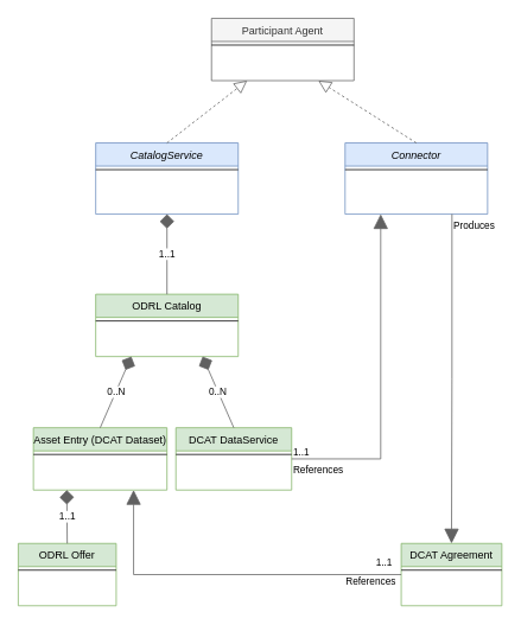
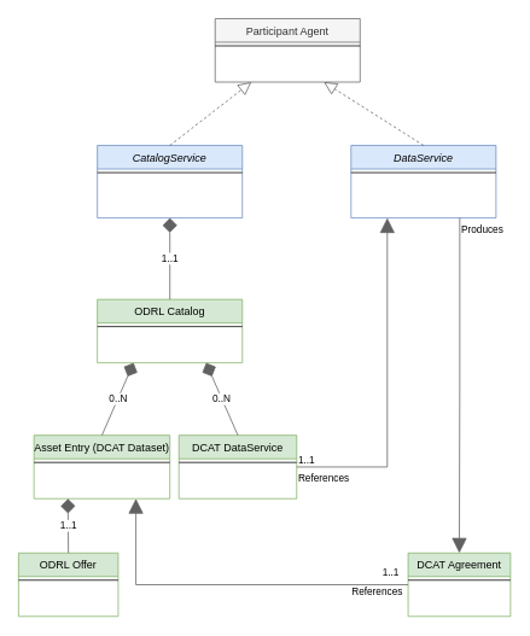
  <mxCell id="0" />
  <mxCell id="1" parent="0" />
  <mxCell id="2" value="CatalogService" style="swimlane;fontStyle=2;align=center;verticalAlign=top;childLayout=stackLayout;horizontal=1;startSize=26;horizontalStack=0;resizeParent=1;resizeLast=0;collapsible=1;marginBottom=0;rounded=0;shadow=0;strokeWidth=1;fillColor=#dae8fc;strokeColor=#6c8ebf;" parent="1" vertex="1"><mxGeometry x="107" y="160" width="160" height="80" as="geometry"><mxRectangle x="230" y="140" width="160" height="26" as="alternateBounds" /></mxGeometry></mxCell>
  <mxCell id="3" value="" style="line;html=1;strokeWidth=1;align=left;verticalAlign=middle;spacingTop=-1;spacingLeft=3;spacingRight=3;rotatable=0;labelPosition=right;points=[];portConstraint=eastwest;" parent="2" vertex="1"><mxGeometry y="26" width="160" height="8" as="geometry" /></mxCell>
  <mxCell id="4" value="ODRL Catalog" style="swimlane;fontStyle=0;align=center;verticalAlign=top;childLayout=stackLayout;horizontal=1;startSize=26;horizontalStack=0;resizeParent=1;resizeLast=0;collapsible=1;marginBottom=0;rounded=0;shadow=0;strokeWidth=1;fillColor=#d5e8d4;strokeColor=#82b366;" parent="1" vertex="1"><mxGeometry x="107" y="330" width="160" height="70" as="geometry"><mxRectangle x="340" y="380" width="170" height="26" as="alternateBounds" /></mxGeometry></mxCell>
  <mxCell id="5" value="" style="line;html=1;strokeWidth=1;align=left;verticalAlign=middle;spacingTop=-1;spacingLeft=3;spacingRight=3;rotatable=0;labelPosition=right;points=[];portConstraint=eastwest;" parent="4" vertex="1"><mxGeometry y="26" width="160" height="8" as="geometry" /></mxCell>
  <mxCell id="6" value="Asset Entry (DCAT Dataset)" style="swimlane;fontStyle=0;align=center;verticalAlign=top;childLayout=stackLayout;horizontal=1;startSize=26;horizontalStack=0;resizeParent=1;resizeLast=0;collapsible=1;marginBottom=0;rounded=0;shadow=0;strokeWidth=1;fillColor=#d5e8d4;strokeColor=#82b366;" vertex="1" parent="1"><mxGeometry x="37" y="480" width="150" height="70" as="geometry"><mxRectangle x="340" y="380" width="170" height="26" as="alternateBounds" /></mxGeometry></mxCell>
  <mxCell id="7" value="" style="line;html=1;strokeWidth=1;align=left;verticalAlign=middle;spacingTop=-1;spacingLeft=3;spacingRight=3;rotatable=0;labelPosition=right;points=[];portConstraint=eastwest;" vertex="1" parent="6"><mxGeometry y="26" width="150" height="8" as="geometry" /></mxCell>
  <mxCell id="8" value="DCAT DataService" style="swimlane;fontStyle=0;align=center;verticalAlign=top;childLayout=stackLayout;horizontal=1;startSize=26;horizontalStack=0;resizeParent=1;resizeLast=0;collapsible=1;marginBottom=0;rounded=0;shadow=0;strokeWidth=1;fillColor=#d5e8d4;strokeColor=#82b366;" vertex="1" parent="1"><mxGeometry x="197" y="480" width="130" height="70" as="geometry"><mxRectangle x="340" y="380" width="170" height="26" as="alternateBounds" /></mxGeometry></mxCell>
  <mxCell id="9" value="" style="line;html=1;strokeWidth=1;align=left;verticalAlign=middle;spacingTop=-1;spacingLeft=3;spacingRight=3;rotatable=0;labelPosition=right;points=[];portConstraint=eastwest;" vertex="1" parent="8"><mxGeometry y="26" width="130" height="8" as="geometry" /></mxCell>
- <mxCell id="10" value="Connector" style="swimlane;fontStyle=2;align=center;verticalAlign=top;childLayout=stackLayout;horizontal=1;startSize=26;horizontalStack=0;resizeParent=1;resizeLast=0;collapsible=1;marginBottom=0;rounded=0;shadow=0;strokeWidth=1;fillColor=#dae8fc;strokeColor=#6c8ebf;" vertex="1" parent="1"><mxGeometry x="387" y="160" width="160" height="80" as="geometry"><mxRectangle x="230" y="140" width="160" height="26" as="alternateBounds" /></mxGeometry></mxCell>
+ <mxCell id="10" value="DataService" style="swimlane;fontStyle=2;align=center;verticalAlign=top;childLayout=stackLayout;horizontal=1;startSize=26;horizontalStack=0;resizeParent=1;resizeLast=0;collapsible=1;marginBottom=0;rounded=0;shadow=0;strokeWidth=1;fillColor=#dae8fc;strokeColor=#6c8ebf;" vertex="1" parent="1"><mxGeometry x="387" y="160" width="160" height="80" as="geometry"><mxRectangle x="230" y="140" width="160" height="26" as="alternateBounds" /></mxGeometry></mxCell>
  <mxCell id="11" value="" style="line;html=1;strokeWidth=1;align=left;verticalAlign=middle;spacingTop=-1;spacingLeft=3;spacingRight=3;rotatable=0;labelPosition=right;points=[];portConstraint=eastwest;" vertex="1" parent="10"><mxGeometry y="26" width="160" height="8" as="geometry" /></mxCell>
  <mxCell id="12" value="ODRL Offer" style="swimlane;fontStyle=0;align=center;verticalAlign=top;childLayout=stackLayout;horizontal=1;startSize=26;horizontalStack=0;resizeParent=1;resizeLast=0;collapsible=1;marginBottom=0;rounded=0;shadow=0;strokeWidth=1;fillColor=#d5e8d4;strokeColor=#82b366;" vertex="1" parent="1"><mxGeometry x="20" y="610" width="110" height="70" as="geometry"><mxRectangle x="340" y="380" width="170" height="26" as="alternateBounds" /></mxGeometry></mxCell>
  <mxCell id="13" value="" style="line;html=1;strokeWidth=1;align=left;verticalAlign=middle;spacingTop=-1;spacingLeft=3;spacingRight=3;rotatable=0;labelPosition=right;points=[];portConstraint=eastwest;" vertex="1" parent="12"><mxGeometry y="26" width="110" height="8" as="geometry" /></mxCell>
  <mxCell id="14" value="Participant Agent" style="swimlane;fontStyle=0;align=center;verticalAlign=top;childLayout=stackLayout;horizontal=1;startSize=26;horizontalStack=0;resizeParent=1;resizeLast=0;collapsible=1;marginBottom=0;rounded=0;shadow=0;strokeWidth=1;fillColor=#f5f5f5;fontColor=#333333;strokeColor=#666666;" vertex="1" parent="1"><mxGeometry x="237" y="20" width="160" height="70" as="geometry"><mxRectangle x="340" y="380" width="170" height="26" as="alternateBounds" /></mxGeometry></mxCell>
  <mxCell id="15" value="" style="line;html=1;strokeWidth=1;align=left;verticalAlign=middle;spacingTop=-1;spacingLeft=3;spacingRight=3;rotatable=0;labelPosition=right;points=[];portConstraint=eastwest;" vertex="1" parent="14"><mxGeometry y="26" width="160" height="8" as="geometry" /></mxCell>
  <mxCell id="16" value="0..N" style="endArrow=diamond;endFill=1;endSize=14;html=1;rounded=0;entryX=0.25;entryY=1;entryDx=0;entryDy=0;exitX=0.5;exitY=0;exitDx=0;exitDy=0;strokeColor=#616161;" edge="1" parent="1" source="6" target="4"><mxGeometry width="160" relative="1" as="geometry"><mxPoint x="-103" y="419" as="sourcePoint" /><mxPoint x="57" y="419" as="targetPoint" /></mxGeometry></mxCell>
  <mxCell id="17" value="0..N" style="endArrow=diamond;endFill=1;endSize=14;html=1;rounded=0;entryX=0.75;entryY=1;entryDx=0;entryDy=0;exitX=0.5;exitY=0;exitDx=0;exitDy=0;strokeColor=#616161;" edge="1" parent="1" source="8" target="4"><mxGeometry width="160" relative="1" as="geometry"><mxPoint x="197" y="490" as="sourcePoint" /><mxPoint x="197" y="410" as="targetPoint" /></mxGeometry></mxCell>
  <mxCell id="18" value="References" style="endArrow=block;endFill=1;html=1;edgeStyle=orthogonalEdgeStyle;align=left;verticalAlign=top;rounded=0;strokeColor=#616161;endSize=14;exitX=1;exitY=0.5;exitDx=0;exitDy=0;entryX=0.25;entryY=1;entryDx=0;entryDy=0;" edge="1" parent="1" source="8" target="10"><mxGeometry x="-1" relative="1" as="geometry"><mxPoint x="357" y="510" as="sourcePoint" /><mxPoint x="517" y="510" as="targetPoint" /></mxGeometry></mxCell>
  <mxCell id="19" value="1..1" style="edgeLabel;resizable=0;html=1;align=left;verticalAlign=bottom;" connectable="0" vertex="1" parent="18"><mxGeometry x="-1" relative="1" as="geometry" /></mxCell>
  <mxCell id="20" value="DCAT Agreement" style="swimlane;fontStyle=0;align=center;verticalAlign=top;childLayout=stackLayout;horizontal=1;startSize=26;horizontalStack=0;resizeParent=1;resizeLast=0;collapsible=1;marginBottom=0;rounded=0;shadow=0;strokeWidth=1;fillColor=#d5e8d4;strokeColor=#82b366;" vertex="1" parent="1"><mxGeometry x="450" y="610" width="113" height="70" as="geometry"><mxRectangle x="340" y="380" width="170" height="26" as="alternateBounds" /></mxGeometry></mxCell>
  <mxCell id="21" value="" style="line;html=1;strokeWidth=1;align=left;verticalAlign=middle;spacingTop=-1;spacingLeft=3;spacingRight=3;rotatable=0;labelPosition=right;points=[];portConstraint=eastwest;" vertex="1" parent="20"><mxGeometry y="26" width="113" height="8" as="geometry" /></mxCell>
  <mxCell id="22" value="Produces" style="endArrow=block;endFill=1;html=1;edgeStyle=orthogonalEdgeStyle;align=left;verticalAlign=top;rounded=0;strokeColor=#616161;endSize=14;exitX=0.75;exitY=1;exitDx=0;exitDy=0;entryX=0.5;entryY=0;entryDx=0;entryDy=0;" edge="1" parent="1" source="10" target="20"><mxGeometry x="-1" relative="1" as="geometry"><mxPoint x="356" y="525" as="sourcePoint" /><mxPoint x="437" y="308" as="targetPoint" /></mxGeometry></mxCell>
  <mxCell id="23" value="References" style="endArrow=block;endFill=1;html=1;edgeStyle=orthogonalEdgeStyle;align=left;verticalAlign=top;rounded=0;strokeColor=#616161;endSize=14;entryX=0.75;entryY=1;entryDx=0;entryDy=0;exitX=0;exitY=0.5;exitDx=0;exitDy=0;" edge="1" parent="1" source="20" target="6"><mxGeometry x="-0.674" y="-5" relative="1" as="geometry"><mxPoint x="437" y="680" as="sourcePoint" /><mxPoint x="437" y="308" as="targetPoint" /><mxPoint as="offset" /></mxGeometry></mxCell>
  <mxCell id="24" value="1..1" style="edgeLabel;resizable=0;html=1;align=left;verticalAlign=bottom;" connectable="0" vertex="1" parent="23"><mxGeometry x="-1" relative="1" as="geometry"><mxPoint x="-30" y="-5" as="offset" /></mxGeometry></mxCell>
  <mxCell id="25" value="1..1" style="endArrow=diamond;endFill=1;endSize=14;html=1;rounded=0;entryX=0.25;entryY=1;entryDx=0;entryDy=0;strokeColor=#616161;exitX=0.5;exitY=0;exitDx=0;exitDy=0;" edge="1" parent="1" source="12" target="6"><mxGeometry width="160" relative="1" as="geometry"><mxPoint x="127" y="610" as="sourcePoint" /><mxPoint x="126.5" y="545" as="targetPoint" /></mxGeometry></mxCell>
  <mxCell id="26" value="" style="endArrow=block;dashed=1;endFill=0;endSize=12;html=1;rounded=0;strokeColor=#616161;entryX=0.25;entryY=1;entryDx=0;entryDy=0;exitX=0.5;exitY=0;exitDx=0;exitDy=0;" edge="1" parent="1" source="2" target="14"><mxGeometry width="160" relative="1" as="geometry"><mxPoint x="67" y="350" as="sourcePoint" /><mxPoint x="227" y="350" as="targetPoint" /></mxGeometry></mxCell>
  <mxCell id="27" value="" style="endArrow=block;dashed=1;endFill=0;endSize=12;html=1;rounded=0;strokeColor=#616161;entryX=0.75;entryY=1;entryDx=0;entryDy=0;exitX=0.5;exitY=0;exitDx=0;exitDy=0;" edge="1" parent="1" source="10" target="14"><mxGeometry width="160" relative="1" as="geometry"><mxPoint x="197" y="170" as="sourcePoint" /><mxPoint x="287" y="100" as="targetPoint" /></mxGeometry></mxCell>
  <mxCell id="28" value="1..1" style="endArrow=diamond;endFill=1;endSize=14;html=1;rounded=0;entryX=0.5;entryY=1;entryDx=0;entryDy=0;exitX=0.5;exitY=0;exitDx=0;exitDy=0;strokeColor=#616161;" edge="1" parent="1" source="4" target="2"><mxGeometry width="160" relative="1" as="geometry"><mxPoint x="262.5" y="490" as="sourcePoint" /><mxPoint x="237" y="410" as="targetPoint" /></mxGeometry></mxCell>
